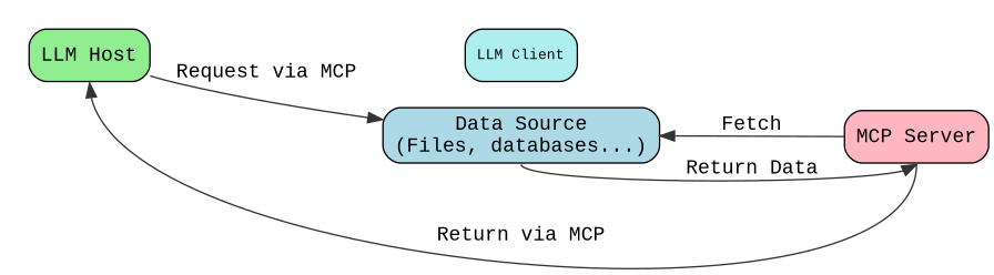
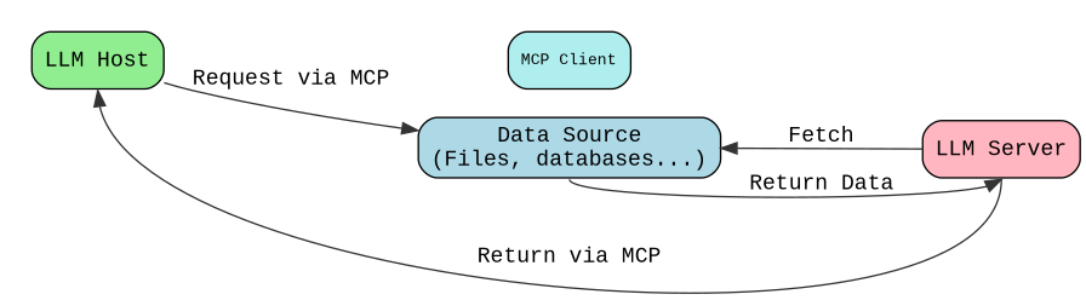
  digraph {
    fontname="Liberation Mono"
    rankdir=LR
    node [fontname="Liberation Mono" shape=box style="filled,rounded"]
    edge [color="#333333" fontname="Liberation Mono"]
    n1 [fillcolor="#90EE90" label="LLM Host"]
-   n2 [fillcolor="#AFEEEE" fontsize=10 label="LLM Client"]
+   n2 [fillcolor="#AFEEEE" fontsize=10 label="MCP Client"]
    n3 [fillcolor="#ADD8E6" label="Data Source\n(Files, databases...)"]
-   n4 [fillcolor="#FFB6C1" label="MCP Server"]
+   n4 [fillcolor="#FFB6C1" label="LLM Server"]
    subgraph cluster_1 {
      style=invis
      n1
      n2
    }
    n1 -> n2 [dir=none style=invis weight=10]
    n1 -> n3 [label="Request via MCP"]
    n3 -> n4 [headport=s label="Return Data" tailport=s]
    n4 -> n1 [headport=s label="Return via MCP" tailport=s]
    n4 -> n3 [label=Fetch]
  }
